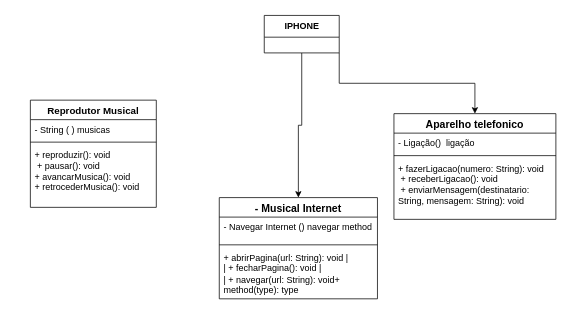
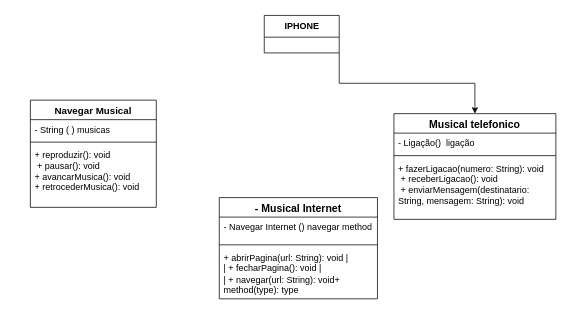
  <mxCell id="0" />
  <mxCell id="1" parent="0" />
  <mxCell id="2" value="" style="edgeStyle=none;orthogonalLoop=1;jettySize=auto;html=1;rounded=0;fontFamily=Helvetica;fontSize=12;fontColor=default;" edge="1" parent="1"><mxGeometry width="80" relative="1" as="geometry"><mxPoint x="20" y="139" as="sourcePoint" /><mxPoint x="20" y="139" as="targetPoint" /><Array as="points" /></mxGeometry></mxCell>
- <mxCell id="3" value="&lt;font style=&quot;font-size: 13px;&quot;&gt;Reprodutor Musical&lt;/font&gt;" style="swimlane;fontStyle=1;align=center;verticalAlign=top;childLayout=stackLayout;horizontal=1;startSize=26;horizontalStack=0;resizeParent=1;resizeParentMax=0;resizeLast=0;collapsible=1;marginBottom=0;whiteSpace=wrap;html=1;strokeColor=default;fontFamily=Helvetica;fontSize=12;fontColor=default;fillColor=default;" vertex="1" parent="1"><mxGeometry x="40" y="133" width="168" height="143" as="geometry"><mxRectangle x="125" y="608" width="98" height="26" as="alternateBounds" /></mxGeometry></mxCell>
+ <mxCell id="3" value="&lt;font style=&quot;font-size: 13px;&quot;&gt;Navegar Musical&lt;/font&gt;" style="swimlane;fontStyle=1;align=center;verticalAlign=top;childLayout=stackLayout;horizontal=1;startSize=26;horizontalStack=0;resizeParent=1;resizeParentMax=0;resizeLast=0;collapsible=1;marginBottom=0;whiteSpace=wrap;html=1;strokeColor=default;fontFamily=Helvetica;fontSize=12;fontColor=default;fillColor=default;" vertex="1" parent="1"><mxGeometry x="40" y="133" width="168" height="143" as="geometry"><mxRectangle x="125" y="608" width="98" height="26" as="alternateBounds" /></mxGeometry></mxCell>
  <mxCell id="4" value="- String ( ) musicas" style="text;strokeColor=none;fillColor=none;align=left;verticalAlign=top;spacingLeft=4;spacingRight=4;overflow=hidden;rotatable=0;points=[[0,0.5],[1,0.5]];portConstraint=eastwest;whiteSpace=wrap;html=1;fontSize=12;fontFamily=Helvetica;fontColor=default;" vertex="1" parent="3"><mxGeometry y="26" width="168" height="26" as="geometry" /></mxCell>
  <mxCell id="5" value="" style="line;strokeWidth=1;fillColor=none;align=left;verticalAlign=middle;spacingTop=-1;spacingLeft=3;spacingRight=3;rotatable=0;labelPosition=right;points=[];portConstraint=eastwest;strokeColor=inherit;fontFamily=Helvetica;fontSize=12;fontColor=default;html=1;" vertex="1" parent="3"><mxGeometry y="52" width="168" height="8" as="geometry" /></mxCell>
  <mxCell id="6" value="+ reproduzir(): void&amp;nbsp;&lt;br&gt;&amp;nbsp;+ pausar(): void&amp;nbsp;&lt;br&gt;+ avancarMusica(): void&amp;nbsp;&lt;br&gt;+ retrocederMusica(): void" style="text;strokeColor=none;fillColor=none;align=left;verticalAlign=top;spacingLeft=4;spacingRight=4;overflow=hidden;rotatable=0;points=[[0,0.5],[1,0.5]];portConstraint=eastwest;whiteSpace=wrap;html=1;fontSize=12;fontFamily=Helvetica;fontColor=default;" vertex="1" parent="3"><mxGeometry y="60" width="168" height="83" as="geometry" /></mxCell>
- <mxCell id="7" value="&lt;font style=&quot;font-size: 14px;&quot;&gt;Aparelho telefonico&lt;/font&gt;" style="swimlane;fontStyle=1;align=center;verticalAlign=top;childLayout=stackLayout;horizontal=1;startSize=26;horizontalStack=0;resizeParent=1;resizeParentMax=0;resizeLast=0;collapsible=1;marginBottom=0;whiteSpace=wrap;html=1;strokeColor=default;fontFamily=Helvetica;fontSize=12;fontColor=default;fillColor=default;" vertex="1" parent="1"><mxGeometry x="525" y="151" width="216" height="141" as="geometry" /></mxCell>
+ <mxCell id="7" value="&lt;font style=&quot;font-size: 14px;&quot;&gt;Musical telefonico&lt;/font&gt;" style="swimlane;fontStyle=1;align=center;verticalAlign=top;childLayout=stackLayout;horizontal=1;startSize=26;horizontalStack=0;resizeParent=1;resizeParentMax=0;resizeLast=0;collapsible=1;marginBottom=0;whiteSpace=wrap;html=1;strokeColor=default;fontFamily=Helvetica;fontSize=12;fontColor=default;fillColor=default;" vertex="1" parent="1"><mxGeometry x="525" y="151" width="216" height="141" as="geometry" /></mxCell>
  <mxCell id="8" value="- Ligação()&amp;nbsp; ligação" style="text;strokeColor=none;fillColor=none;align=left;verticalAlign=top;spacingLeft=4;spacingRight=4;overflow=hidden;rotatable=0;points=[[0,0.5],[1,0.5]];portConstraint=eastwest;whiteSpace=wrap;html=1;fontSize=12;fontFamily=Helvetica;fontColor=default;" vertex="1" parent="7"><mxGeometry y="26" width="216" height="26" as="geometry" /></mxCell>
  <mxCell id="9" value="" style="line;strokeWidth=1;fillColor=none;align=left;verticalAlign=middle;spacingTop=-1;spacingLeft=3;spacingRight=3;rotatable=0;labelPosition=right;points=[];portConstraint=eastwest;strokeColor=inherit;fontFamily=Helvetica;fontSize=12;fontColor=default;html=1;" vertex="1" parent="7"><mxGeometry y="52" width="216" height="8" as="geometry" /></mxCell>
  <mxCell id="10" value="+ fazerLigacao(numero: String): void&amp;nbsp;&lt;br&gt;&amp;nbsp;+ receberLigacao(): void&amp;nbsp;&lt;br&gt;&amp;nbsp;+ enviarMensagem(destinatario: String, mensagem: String): void&amp;nbsp;" style="text;strokeColor=none;fillColor=none;align=left;verticalAlign=top;spacingLeft=4;spacingRight=4;overflow=hidden;rotatable=0;points=[[0,0.5],[1,0.5]];portConstraint=eastwest;whiteSpace=wrap;html=1;fontSize=12;fontFamily=Helvetica;fontColor=default;" vertex="1" parent="7"><mxGeometry y="60" width="216" height="81" as="geometry" /></mxCell>
  <mxCell id="11" style="edgeStyle=orthogonalEdgeStyle;rounded=0;orthogonalLoop=1;jettySize=auto;html=1;exitX=1;exitY=1;exitDx=0;exitDy=0;entryX=0.5;entryY=0;entryDx=0;entryDy=0;fontFamily=Helvetica;fontSize=12;fontColor=default;" edge="1" parent="1" source="13" target="7"><mxGeometry relative="1" as="geometry" /></mxCell>
- <mxCell id="12" style="edgeStyle=orthogonalEdgeStyle;rounded=0;orthogonalLoop=1;jettySize=auto;html=1;exitX=0.5;exitY=1;exitDx=0;exitDy=0;fontFamily=Helvetica;fontSize=12;fontColor=default;" edge="1" parent="1" source="13" target="14"><mxGeometry relative="1" as="geometry" /></mxCell>
  <mxCell id="13" value="&lt;b&gt;IPHONE&lt;/b&gt;" style="swimlane;fontStyle=0;childLayout=stackLayout;horizontal=1;startSize=29;fillColor=#ffffff;horizontalStack=0;resizeParent=1;resizeParentMax=0;resizeLast=0;collapsible=0;marginBottom=0;swimlaneFillColor=#ffffff;strokeColor=default;align=center;verticalAlign=middle;fontFamily=Helvetica;fontSize=12;fontColor=default;html=1;" vertex="1" parent="1"><mxGeometry x="352" y="20" width="100" height="50" as="geometry" /></mxCell>
  <mxCell id="14" value="&lt;font style=&quot;font-size: 14px;&quot;&gt;- Musical Internet&lt;/font&gt;" style="swimlane;fontStyle=1;align=center;verticalAlign=top;childLayout=stackLayout;horizontal=1;startSize=26;horizontalStack=0;resizeParent=1;resizeParentMax=0;resizeLast=0;collapsible=1;marginBottom=0;whiteSpace=wrap;html=1;strokeColor=default;fontFamily=Helvetica;fontSize=12;fontColor=default;fillColor=default;" vertex="1" parent="1"><mxGeometry x="292" y="263" width="211" height="135" as="geometry" /></mxCell>
  <mxCell id="15" value="- Navegar Internet () navegar method" style="text;strokeColor=none;fillColor=none;align=left;verticalAlign=top;spacingLeft=4;spacingRight=4;overflow=hidden;rotatable=0;points=[[0,0.5],[1,0.5]];portConstraint=eastwest;whiteSpace=wrap;html=1;fontSize=12;fontFamily=Helvetica;fontColor=default;" vertex="1" parent="14"><mxGeometry y="26" width="211" height="33" as="geometry" /></mxCell>
  <mxCell id="16" value="" style="line;strokeWidth=1;fillColor=none;align=left;verticalAlign=middle;spacingTop=-1;spacingLeft=3;spacingRight=3;rotatable=0;labelPosition=right;points=[];portConstraint=eastwest;strokeColor=inherit;fontFamily=Helvetica;fontSize=12;fontColor=default;html=1;" vertex="1" parent="14"><mxGeometry y="59" width="211" height="8" as="geometry" /></mxCell>
  <mxCell id="17" value="+ abrirPagina(url: String): void |&lt;br/&gt;| + fecharPagina(): void          |&lt;br/&gt;| + navegar(url: String): void+ method(type): type" style="text;strokeColor=none;fillColor=none;align=left;verticalAlign=top;spacingLeft=4;spacingRight=4;overflow=hidden;rotatable=0;points=[[0,0.5],[1,0.5]];portConstraint=eastwest;whiteSpace=wrap;html=1;fontSize=12;fontFamily=Helvetica;fontColor=default;" vertex="1" parent="14"><mxGeometry y="67" width="211" height="68" as="geometry" /></mxCell>
